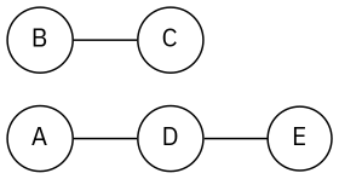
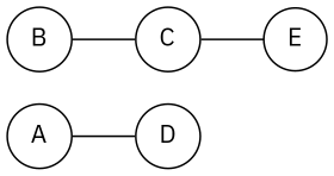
  digraph {
    fontname="IBM Plex Sans"
    rankdir=LR
    node [fontname="IBM Plex Sans" shape=circle]
    edge [dir=none fontname="IBM Plex Sans"]
    A [width=0.25]
    D [width=0.25]
    E [width=0.25]
    B [width=0.25]
    C [width=0.25]
    A -> D
-   D -> E
+   C -> E
    B -> C
  }
